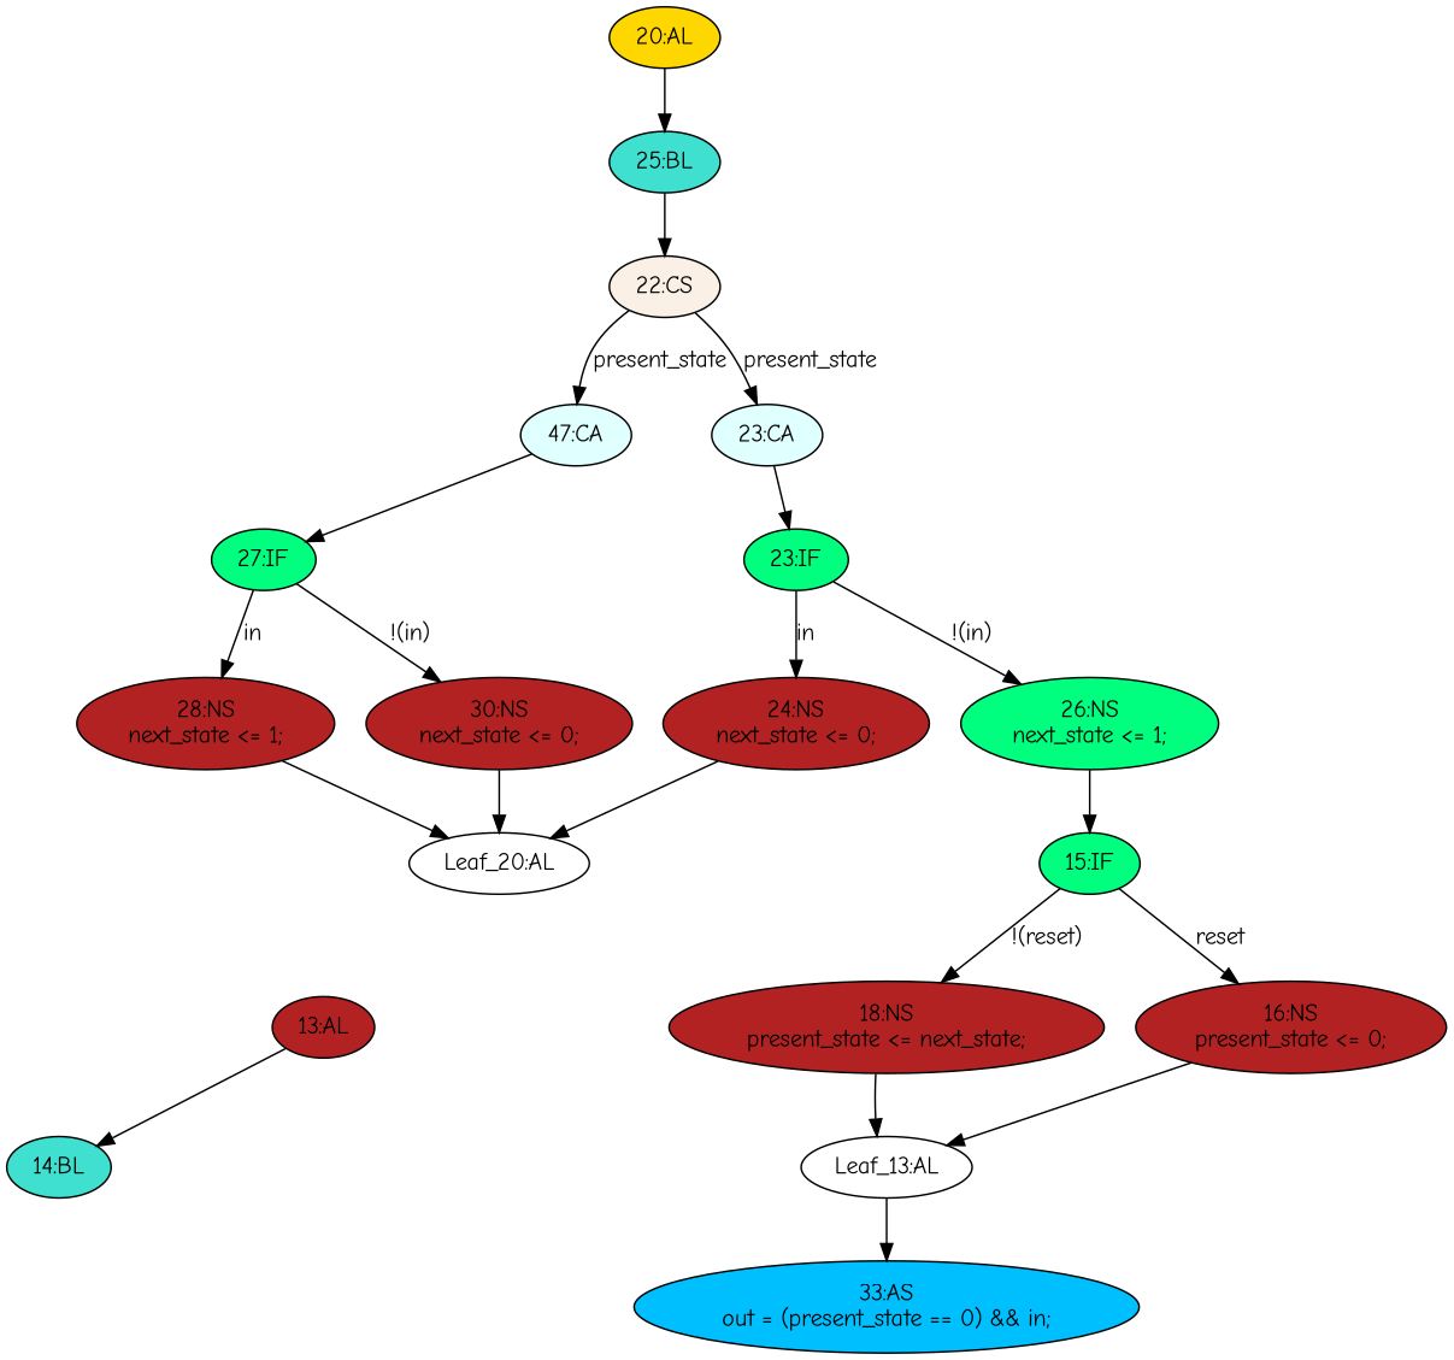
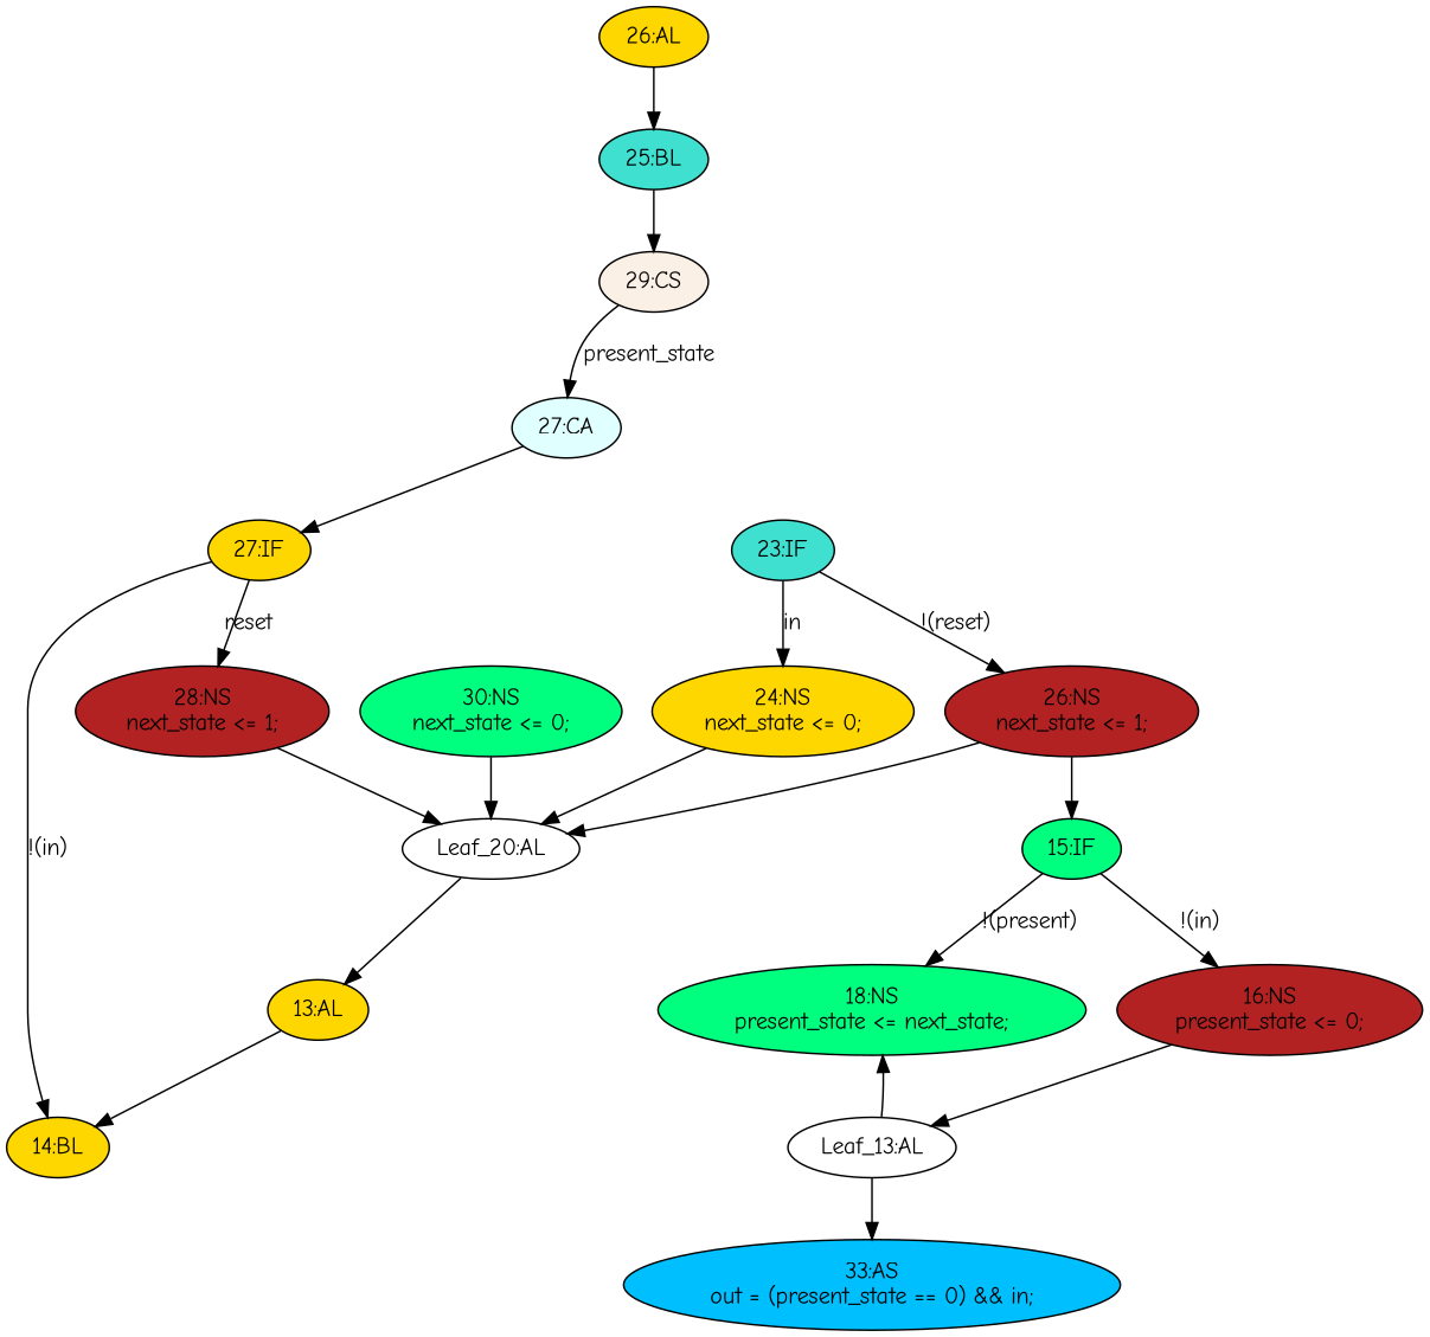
  strict digraph {
    fontname="Comic Neue"
    node [fillcolor=firebrick fontname="Comic Neue" statements="[]" style=filled typ=NonblockingSubstitution]
    edge [cond="[]" fontname="Comic Neue" lineno=None]
    n1 [ast="<pyverilog.vparser.ast.Block object at 0x7fe465f31050>" fillcolor=turquoise label="25:BL" typ=Block]
-   n2 [ast="<pyverilog.vparser.ast.CaseStatement object at 0x7fe465f26650>" fillcolor=linen label="22:CS" typ=CaseStatement]
-   n3 [ast="<pyverilog.vparser.ast.Case object at 0x7fe465f26f50>" fillcolor=lightcyan label="47:CA" typ=Case]
-   n4 [ast="<pyverilog.vparser.ast.Case object at 0x7fe465f3d6d0>" fillcolor=lightcyan label="23:CA" typ=Case]
-   n5 [ast="<pyverilog.vparser.ast.IfStatement object at 0x7fe465fa0450>" fillcolor=springgreen label="27:IF" typ=IfStatement]
-   n6 [ast="<pyverilog.vparser.ast.IfStatement object at 0x7fe465f26ad0>" fillcolor=springgreen label="23:IF" typ=IfStatement]
+   n2 [ast="<pyverilog.vparser.ast.CaseStatement object at 0x7fe465f26650>" fillcolor=linen label="29:CS" typ=CaseStatement]
+   n3 [ast="<pyverilog.vparser.ast.Case object at 0x7fe465f26f50>" fillcolor=lightcyan label="27:CA" typ=Case]
+   n5 [ast="<pyverilog.vparser.ast.IfStatement object at 0x7fe465fa0450>" fillcolor=gold label="27:IF" typ=IfStatement]
+   n6 [ast="<pyverilog.vparser.ast.IfStatement object at 0x7fe465f26ad0>" fillcolor=turquoise label="23:IF" typ=IfStatement]
    n7 [ast="<pyverilog.vparser.ast.NonblockingSubstitution object at 0x7fe465fa0f90>" label="28:NS\nnext_state <= 1;" statements="[<pyverilog.vparser.ast.NonblockingSubstitution object at 0x7fe465fa0f90>]"]
-   n8 [ast="<pyverilog.vparser.ast.NonblockingSubstitution object at 0x7fe465f46150>" label="30:NS\nnext_state <= 0;" statements="[<pyverilog.vparser.ast.NonblockingSubstitution object at 0x7fe465f46150>]"]
+   n8 [ast="<pyverilog.vparser.ast.NonblockingSubstitution object at 0x7fe465f46150>" fillcolor=springgreen label="30:NS\nnext_state <= 0;" statements="[<pyverilog.vparser.ast.NonblockingSubstitution object at 0x7fe465f46150>]"]
    n9 [def_var="['next_state']" label="Leaf_20:AL" fillcolor="" statements="" style="" typ=""]
-   n10 [ast="<pyverilog.vparser.ast.Always object at 0x7fe465ed6810>" clk_sens=True label="13:AL" sens="['clk']" typ=Always use_var="['reset', 'next_state']"]
-   n11 [ast="<pyverilog.vparser.ast.NonblockingSubstitution object at 0x7fe465f26290>" fillcolor=springgreen label="26:NS\nnext_state <= 1;" statements="[<pyverilog.vparser.ast.NonblockingSubstitution object at 0x7fe465f26290>]"]
+   n10 [ast="<pyverilog.vparser.ast.Always object at 0x7fe465ed6810>" clk_sens=True fillcolor=gold label="13:AL" sens="['clk']" typ=Always use_var="['reset', 'next_state']"]
+   n11 [ast="<pyverilog.vparser.ast.NonblockingSubstitution object at 0x7fe465f26290>" label="26:NS\nnext_state <= 1;" statements="[<pyverilog.vparser.ast.NonblockingSubstitution object at 0x7fe465f26290>]"]
    n12 [ast="<pyverilog.vparser.ast.IfStatement object at 0x7fe465f23890>" fillcolor=springgreen label="15:IF" typ=IfStatement]
-   n13 [ast="<pyverilog.vparser.ast.Block object at 0x7fe465ed6bd0>" fillcolor=turquoise label="14:BL" typ=Block]
-   n14 [ast="<pyverilog.vparser.ast.NonblockingSubstitution object at 0x7fe465ece550>" label="18:NS\npresent_state <= next_state;" statements="[<pyverilog.vparser.ast.NonblockingSubstitution object at 0x7fe465ece550>]"]
+   n13 [ast="<pyverilog.vparser.ast.Block object at 0x7fe465ed6bd0>" fillcolor=gold label="14:BL" typ=Block]
+   n14 [ast="<pyverilog.vparser.ast.NonblockingSubstitution object at 0x7fe465ece550>" fillcolor=springgreen label="18:NS\npresent_state <= next_state;" statements="[<pyverilog.vparser.ast.NonblockingSubstitution object at 0x7fe465ece550>]"]
    n15 [ast="<pyverilog.vparser.ast.NonblockingSubstitution object at 0x7fe465f23e10>" label="16:NS\npresent_state <= 0;" statements="[<pyverilog.vparser.ast.NonblockingSubstitution object at 0x7fe465f23e10>]"]
    n16 [def_var="['present_state']" label="Leaf_13:AL" fillcolor="" statements="" style="" typ=""]
    n17 [ast="<pyverilog.vparser.ast.Assign object at 0x7fe465b98a10>" def_var="['out']" fillcolor=deepskyblue label="33:AS\nout = (present_state == 0) && in;" typ=Assign use_var="['present_state', 'in']"]
-   n18 [ast="<pyverilog.vparser.ast.Always object at 0x7fe466fd5450>" clk_sens=False fillcolor=gold label="20:AL" sens="['in', 'present_state']" typ=Always use_var="['present_state', 'in']"]
-   n19 [ast="<pyverilog.vparser.ast.NonblockingSubstitution object at 0x7fe465f26150>" label="24:NS\nnext_state <= 0;" statements="[<pyverilog.vparser.ast.NonblockingSubstitution object at 0x7fe465f26150>]"]
+   n18 [ast="<pyverilog.vparser.ast.Always object at 0x7fe466fd5450>" clk_sens=False fillcolor=gold label="26:AL" sens="['in', 'present_state']" typ=Always use_var="['present_state', 'in']"]
+   n19 [ast="<pyverilog.vparser.ast.NonblockingSubstitution object at 0x7fe465f26150>" fillcolor=gold label="24:NS\nnext_state <= 0;" statements="[<pyverilog.vparser.ast.NonblockingSubstitution object at 0x7fe465f26150>]"]
    n1 -> n2
    n2 -> n3 [cond="['present_state']" label=present_state lineno=22]
-   n2 -> n4 [cond="['present_state']" label=present_state lineno=22]
    n3 -> n5
-   n4 -> n6
-   n5 -> n7 [cond="['in']" label=in lineno=27]
-   n5 -> n8 [cond="['in']" label="!(in)" lineno=27]
-   n6 -> n11 [cond="['in']" label="!(in)" lineno=23]
+   n5 -> n7 [cond="['in']" label=reset lineno=27]
+   n5 -> n13 [cond="['in']" label="!(in)" lineno=27]
+   n6 -> n11 [cond="['in']" label="!(reset)" lineno=23]
    n6 -> n19 [cond="['in']" label=in lineno=23]
    n7 -> n9
    n8 -> n9
+   n9 -> n10 [cond="" lineno=""]
    n10 -> n13
+   n11 -> n9
    n11 -> n12
-   n12 -> n14 [cond="['reset']" label="!(reset)" lineno=15]
-   n12 -> n15 [cond="['reset']" label=reset lineno=15]
-   n14 -> n16
+   n12 -> n14 [cond="['reset']" label="!(present)" lineno=15]
+   n12 -> n15 [cond="['reset']" label="!(in)" lineno=15]
+   n16 -> n14
    n15 -> n16
    n16 -> n17 [cond="" lineno=""]
    n18 -> n1
    n19 -> n9
  }
